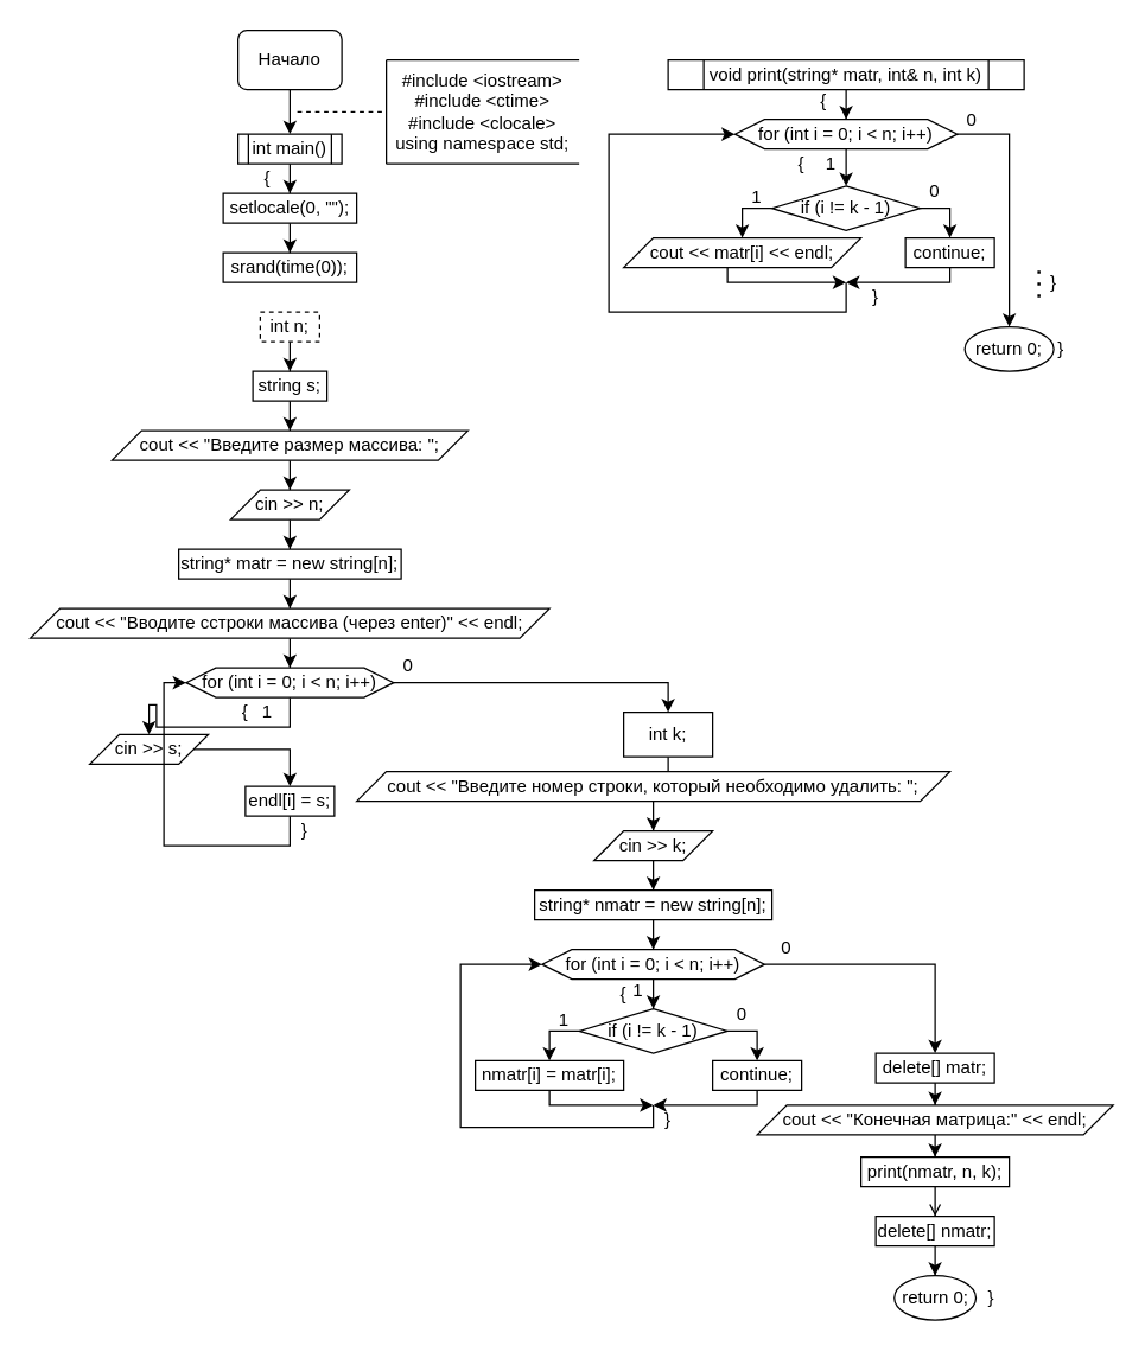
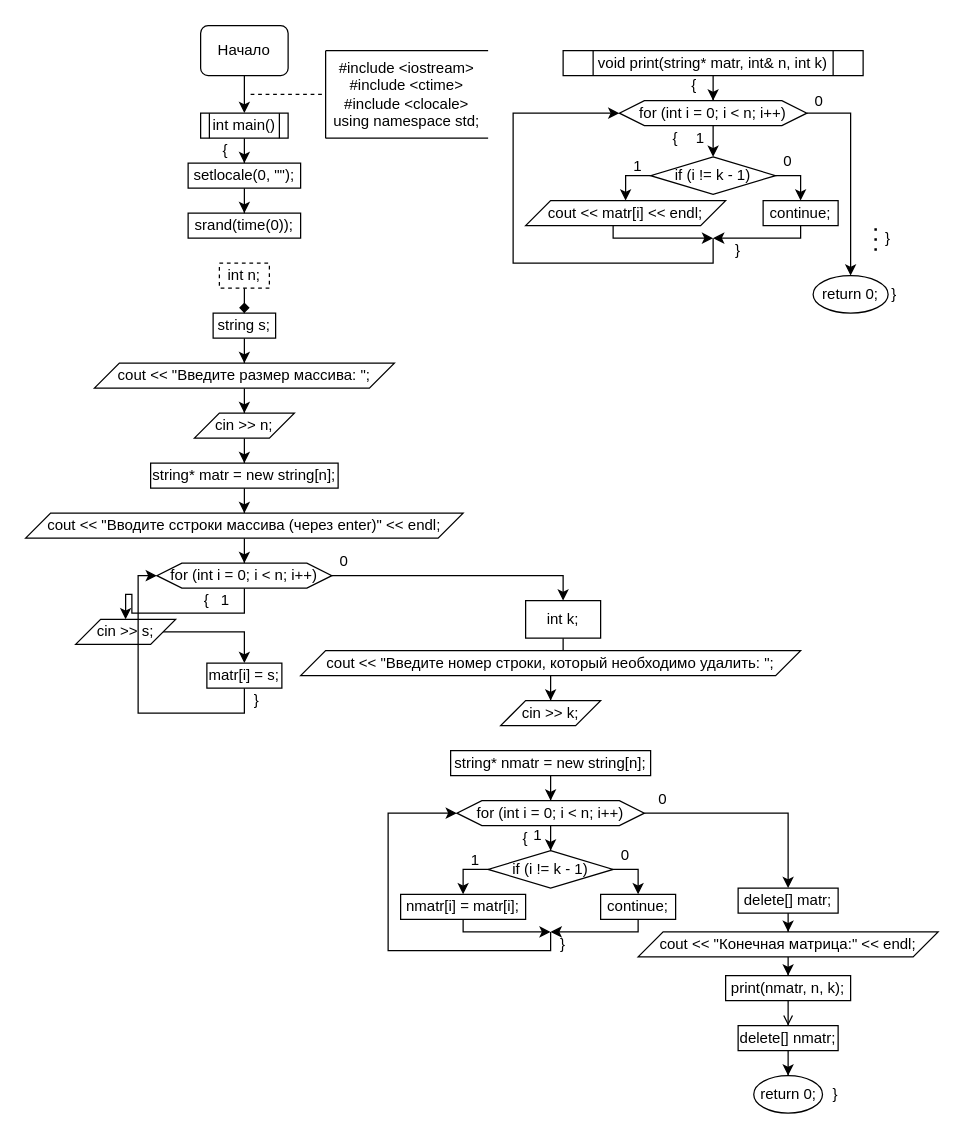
  <mxCell id="0" />
  <mxCell id="1" parent="0" />
  <mxCell id="2" style="edgeStyle=orthogonalEdgeStyle;rounded=0;orthogonalLoop=1;jettySize=auto;html=1;entryX=0.5;entryY=0;entryDx=0;entryDy=0;" edge="1" parent="1" source="3" target="6"><mxGeometry relative="1" as="geometry" /></mxCell>
  <mxCell id="3" value="Начало" style="whiteSpace=wrap;html=1;rounded=1;" vertex="1" parent="1"><mxGeometry x="160" y="20" width="70" height="40" as="geometry" /></mxCell>
  <mxCell id="4" value="&lt;div&gt;#include &amp;lt;iostream&amp;gt;&lt;/div&gt;&lt;div&gt;#include &amp;lt;ctime&amp;gt;&lt;/div&gt;&lt;div&gt;#include &amp;lt;clocale&amp;gt;&lt;/div&gt;&lt;div&gt;using namespace std;&lt;/div&gt;" style="text;html=1;align=center;verticalAlign=middle;whiteSpace=wrap;rounded=0;" vertex="1" parent="1"><mxGeometry x="260" y="40" width="130" height="70" as="geometry" /></mxCell>
  <mxCell id="5" style="edgeStyle=orthogonalEdgeStyle;rounded=0;orthogonalLoop=1;jettySize=auto;html=1;entryX=0.5;entryY=0;entryDx=0;entryDy=0;" edge="1" parent="1" source="6" target="17"><mxGeometry relative="1" as="geometry" /></mxCell>
  <mxCell id="6" value="int main()" style="shape=process;whiteSpace=wrap;html=1;backgroundOutline=1;" vertex="1" parent="1"><mxGeometry x="160" y="90" width="70" height="20" as="geometry" /></mxCell>
  <mxCell id="7" value="" style="endArrow=none;dashed=1;html=1;rounded=0;entryX=0;entryY=0.5;entryDx=0;entryDy=0;" edge="1" parent="1" target="4"><mxGeometry width="50" height="50" relative="1" as="geometry"><mxPoint x="200" y="75" as="sourcePoint" /><mxPoint x="410" y="220" as="targetPoint" /></mxGeometry></mxCell>
  <mxCell id="8" value="" style="endArrow=none;html=1;rounded=0;exitX=0;exitY=1;exitDx=0;exitDy=0;entryX=1;entryY=1;entryDx=0;entryDy=0;" edge="1" parent="1" source="4" target="4"><mxGeometry width="50" height="50" relative="1" as="geometry"><mxPoint x="360" y="270" as="sourcePoint" /><mxPoint x="410" y="220" as="targetPoint" /></mxGeometry></mxCell>
  <mxCell id="9" value="" style="endArrow=none;html=1;rounded=0;entryX=0;entryY=0;entryDx=0;entryDy=0;exitX=1;exitY=0;exitDx=0;exitDy=0;" edge="1" parent="1" source="4" target="4"><mxGeometry width="50" height="50" relative="1" as="geometry"><mxPoint x="280" y="180" as="sourcePoint" /><mxPoint x="330" y="130" as="targetPoint" /></mxGeometry></mxCell>
  <mxCell id="10" value="" style="endArrow=none;html=1;rounded=0;entryX=0;entryY=0;entryDx=0;entryDy=0;exitX=0;exitY=1;exitDx=0;exitDy=0;" edge="1" parent="1" source="4" target="4"><mxGeometry width="50" height="50" relative="1" as="geometry"><mxPoint x="360" y="270" as="sourcePoint" /><mxPoint x="410" y="220" as="targetPoint" /></mxGeometry></mxCell>
  <mxCell id="11" style="edgeStyle=orthogonalEdgeStyle;rounded=0;orthogonalLoop=1;jettySize=auto;html=1;entryX=0.5;entryY=0;entryDx=0;entryDy=0;" edge="1" parent="1" source="12" target="44"><mxGeometry relative="1" as="geometry" /></mxCell>
  <mxCell id="12" value="string s;" style="rounded=0;whiteSpace=wrap;html=1;" vertex="1" parent="1"><mxGeometry x="170" y="250" width="50" height="20" as="geometry" /></mxCell>
- <mxCell id="13" style="edgeStyle=orthogonalEdgeStyle;rounded=0;orthogonalLoop=1;jettySize=auto;html=1;entryX=0.5;entryY=0;entryDx=0;entryDy=0;" edge="1" parent="1" source="14" target="12"><mxGeometry relative="1" as="geometry" /></mxCell>
+ <mxCell id="13" style="edgeStyle=orthogonalEdgeStyle;rounded=0;orthogonalLoop=1;jettySize=auto;html=1;entryX=0.5;entryY=0;entryDx=0;entryDy=0;endArrow=diamond;" edge="1" parent="1" source="14" target="12"><mxGeometry relative="1" as="geometry" /></mxCell>
  <mxCell id="14" value="int n;" style="rounded=0;whiteSpace=wrap;html=1;dashed=1;" vertex="1" parent="1"><mxGeometry x="175" y="210" width="40" height="20" as="geometry" /></mxCell>
  <mxCell id="15" value="srand(time(0));" style="rounded=0;whiteSpace=wrap;html=1;" vertex="1" parent="1"><mxGeometry x="150" y="170" width="90" height="20" as="geometry" /></mxCell>
  <mxCell id="16" style="edgeStyle=orthogonalEdgeStyle;rounded=0;orthogonalLoop=1;jettySize=auto;html=1;" edge="1" parent="1" source="17" target="15"><mxGeometry relative="1" as="geometry" /></mxCell>
  <mxCell id="17" value="setlocale(0, &quot;&quot;);" style="rounded=0;whiteSpace=wrap;html=1;" vertex="1" parent="1"><mxGeometry x="150" y="130" width="90" height="20" as="geometry" /></mxCell>
  <mxCell id="18" style="edgeStyle=orthogonalEdgeStyle;rounded=0;orthogonalLoop=1;jettySize=auto;html=1;entryX=0.5;entryY=0;entryDx=0;entryDy=0;" edge="1" parent="1" source="19" target="22"><mxGeometry relative="1" as="geometry" /></mxCell>
  <mxCell id="19" value="void print(string* matr, int&amp;amp; n, int k)" style="shape=process;whiteSpace=wrap;html=1;backgroundOutline=1;" vertex="1" parent="1"><mxGeometry x="450" y="40" width="240" height="20" as="geometry" /></mxCell>
  <mxCell id="20" style="edgeStyle=orthogonalEdgeStyle;rounded=0;orthogonalLoop=1;jettySize=auto;html=1;entryX=0.5;entryY=0;entryDx=0;entryDy=0;" edge="1" parent="1" source="22" target="25"><mxGeometry relative="1" as="geometry" /></mxCell>
  <mxCell id="21" style="edgeStyle=orthogonalEdgeStyle;rounded=0;orthogonalLoop=1;jettySize=auto;html=1;entryX=0.5;entryY=0;entryDx=0;entryDy=0;" edge="1" parent="1" source="22" target="31"><mxGeometry relative="1" as="geometry" /></mxCell>
  <mxCell id="22" value="for (int i = 0; i &amp;lt; n; i++)" style="shape=hexagon;perimeter=hexagonPerimeter2;whiteSpace=wrap;html=1;fixedSize=1;" vertex="1" parent="1"><mxGeometry x="495" y="80" width="150" height="20" as="geometry" /></mxCell>
  <mxCell id="23" style="edgeStyle=orthogonalEdgeStyle;rounded=0;orthogonalLoop=1;jettySize=auto;html=1;entryX=0.5;entryY=0;entryDx=0;entryDy=0;" edge="1" parent="1" source="25" target="29"><mxGeometry relative="1" as="geometry"><Array as="points"><mxPoint x="500" y="140" /></Array></mxGeometry></mxCell>
  <mxCell id="24" style="edgeStyle=orthogonalEdgeStyle;rounded=0;orthogonalLoop=1;jettySize=auto;html=1;entryX=0.5;entryY=0;entryDx=0;entryDy=0;" edge="1" parent="1" source="25" target="27"><mxGeometry relative="1" as="geometry"><Array as="points"><mxPoint x="640" y="140" /></Array></mxGeometry></mxCell>
  <mxCell id="25" value="if (i != k - 1)" style="rhombus;whiteSpace=wrap;html=1;" vertex="1" parent="1"><mxGeometry x="520" y="125" width="100" height="30" as="geometry" /></mxCell>
  <mxCell id="26" style="edgeStyle=orthogonalEdgeStyle;rounded=0;orthogonalLoop=1;jettySize=auto;html=1;" edge="1" parent="1" source="27"><mxGeometry relative="1" as="geometry"><mxPoint x="570" y="190" as="targetPoint" /><Array as="points"><mxPoint x="640" y="190" /><mxPoint x="570" y="190" /></Array></mxGeometry></mxCell>
  <mxCell id="27" value="continue;" style="rounded=0;whiteSpace=wrap;html=1;" vertex="1" parent="1"><mxGeometry x="610" y="160" width="60" height="20" as="geometry" /></mxCell>
  <mxCell id="28" style="edgeStyle=orthogonalEdgeStyle;rounded=0;orthogonalLoop=1;jettySize=auto;html=1;" edge="1" parent="1" source="29"><mxGeometry relative="1" as="geometry"><mxPoint x="570" y="190" as="targetPoint" /><Array as="points"><mxPoint x="490" y="190" /><mxPoint x="570" y="190" /></Array></mxGeometry></mxCell>
  <mxCell id="29" value="cout &amp;lt;&amp;lt; matr[i] &amp;lt;&amp;lt; endl;" style="shape=parallelogram;perimeter=parallelogramPerimeter;whiteSpace=wrap;html=1;fixedSize=1;" vertex="1" parent="1"><mxGeometry x="420" y="160" width="160" height="20" as="geometry" /></mxCell>
  <mxCell id="30" value="" style="endArrow=classic;html=1;rounded=0;entryX=0;entryY=0.5;entryDx=0;entryDy=0;" edge="1" parent="1" target="22"><mxGeometry width="50" height="50" relative="1" as="geometry"><mxPoint x="570" y="190" as="sourcePoint" /><mxPoint x="440" y="90" as="targetPoint" /><Array as="points"><mxPoint x="570" y="210" /><mxPoint x="410" y="210" /><mxPoint x="410" y="90" /></Array></mxGeometry></mxCell>
  <mxCell id="31" value="return 0;" style="ellipse;whiteSpace=wrap;html=1;" vertex="1" parent="1"><mxGeometry x="650" y="220" width="60" height="30" as="geometry" /></mxCell>
  <mxCell id="32" value="{" style="text;html=1;align=center;verticalAlign=middle;whiteSpace=wrap;rounded=0;" vertex="1" parent="1"><mxGeometry x="550" y="55" width="10" height="25" as="geometry" /></mxCell>
  <mxCell id="33" value="{" style="text;html=1;align=center;verticalAlign=middle;whiteSpace=wrap;rounded=0;" vertex="1" parent="1"><mxGeometry x="530" y="100" width="20" height="20" as="geometry" /></mxCell>
  <mxCell id="34" value="}" style="text;html=1;align=center;verticalAlign=middle;whiteSpace=wrap;rounded=0;" vertex="1" parent="1"><mxGeometry x="580" y="190" width="20" height="20" as="geometry" /></mxCell>
  <mxCell id="35" value="}" style="text;html=1;align=center;verticalAlign=middle;whiteSpace=wrap;rounded=0;" vertex="1" parent="1"><mxGeometry x="710" y="225" width="10" height="20" as="geometry" /></mxCell>
  <mxCell id="36" value="}" style="text;html=1;align=center;verticalAlign=middle;whiteSpace=wrap;rounded=0;" vertex="1" parent="1"><mxGeometry x="700" y="180" width="20" height="20" as="geometry" /></mxCell>
  <mxCell id="37" value="" style="endArrow=none;dashed=1;html=1;dashPattern=1 3;strokeWidth=2;rounded=0;entryX=0;entryY=0;entryDx=0;entryDy=0;exitX=0;exitY=1;exitDx=0;exitDy=0;" edge="1" parent="1" source="36" target="36"><mxGeometry width="50" height="50" relative="1" as="geometry"><mxPoint x="660" y="190" as="sourcePoint" /><mxPoint x="710" y="140" as="targetPoint" /></mxGeometry></mxCell>
  <mxCell id="38" value="1" style="text;html=1;align=center;verticalAlign=middle;whiteSpace=wrap;rounded=0;" vertex="1" parent="1"><mxGeometry x="550" y="102.5" width="20" height="15" as="geometry" /></mxCell>
  <mxCell id="39" value="1" style="text;html=1;align=center;verticalAlign=middle;whiteSpace=wrap;rounded=0;" vertex="1" parent="1"><mxGeometry x="500" y="125" width="20" height="15" as="geometry" /></mxCell>
  <mxCell id="40" value="0" style="text;html=1;align=center;verticalAlign=middle;whiteSpace=wrap;rounded=0;" vertex="1" parent="1"><mxGeometry x="645" y="72.5" width="20" height="17.5" as="geometry" /></mxCell>
  <mxCell id="41" value="0" style="text;html=1;align=center;verticalAlign=middle;whiteSpace=wrap;rounded=0;" vertex="1" parent="1"><mxGeometry x="620" y="120" width="20" height="17.5" as="geometry" /></mxCell>
  <mxCell id="42" value="{" style="text;html=1;align=center;verticalAlign=middle;whiteSpace=wrap;rounded=0;" vertex="1" parent="1"><mxGeometry x="170" y="110" width="20" height="20" as="geometry" /></mxCell>
  <mxCell id="43" style="edgeStyle=orthogonalEdgeStyle;rounded=0;orthogonalLoop=1;jettySize=auto;html=1;entryX=0.5;entryY=0;entryDx=0;entryDy=0;" edge="1" parent="1" source="44" target="46"><mxGeometry relative="1" as="geometry" /></mxCell>
  <mxCell id="44" value="cout &amp;lt;&amp;lt; &quot;Введите размер массива: &quot;;" style="shape=parallelogram;perimeter=parallelogramPerimeter;whiteSpace=wrap;html=1;fixedSize=1;" vertex="1" parent="1"><mxGeometry x="75" y="290" width="240" height="20" as="geometry" /></mxCell>
  <mxCell id="45" style="edgeStyle=orthogonalEdgeStyle;rounded=0;orthogonalLoop=1;jettySize=auto;html=1;entryX=0.5;entryY=0;entryDx=0;entryDy=0;" edge="1" parent="1" source="46" target="48"><mxGeometry relative="1" as="geometry" /></mxCell>
  <mxCell id="46" value="cin &amp;gt;&amp;gt; n;" style="shape=parallelogram;perimeter=parallelogramPerimeter;whiteSpace=wrap;html=1;fixedSize=1;" vertex="1" parent="1"><mxGeometry x="155" y="330" width="80" height="20" as="geometry" /></mxCell>
  <mxCell id="47" style="edgeStyle=orthogonalEdgeStyle;rounded=0;orthogonalLoop=1;jettySize=auto;html=1;entryX=0.5;entryY=0;entryDx=0;entryDy=0;" edge="1" parent="1" source="48" target="50"><mxGeometry relative="1" as="geometry" /></mxCell>
  <mxCell id="48" value="string* matr = new string[n];" style="rounded=0;whiteSpace=wrap;html=1;" vertex="1" parent="1"><mxGeometry x="120" y="370" width="150" height="20" as="geometry" /></mxCell>
  <mxCell id="49" style="edgeStyle=orthogonalEdgeStyle;rounded=0;orthogonalLoop=1;jettySize=auto;html=1;entryX=0.5;entryY=0;entryDx=0;entryDy=0;" edge="1" parent="1" source="50" target="53"><mxGeometry relative="1" as="geometry" /></mxCell>
  <mxCell id="50" value="cout &amp;lt;&amp;lt; &quot;Вводите сстроки массива (через enter)&quot; &amp;lt;&amp;lt; endl;" style="shape=parallelogram;perimeter=parallelogramPerimeter;whiteSpace=wrap;html=1;fixedSize=1;" vertex="1" parent="1"><mxGeometry x="20" y="410" width="350" height="20" as="geometry" /></mxCell>
  <mxCell id="51" style="edgeStyle=orthogonalEdgeStyle;rounded=0;orthogonalLoop=1;jettySize=auto;html=1;" edge="1" parent="1" source="53" target="55"><mxGeometry relative="1" as="geometry" /></mxCell>
  <mxCell id="52" style="edgeStyle=orthogonalEdgeStyle;rounded=0;orthogonalLoop=1;jettySize=auto;html=1;entryX=0.5;entryY=0;entryDx=0;entryDy=0;" edge="1" parent="1" source="53" target="63"><mxGeometry relative="1" as="geometry" /></mxCell>
  <mxCell id="53" value="for (int i = 0; i &amp;lt; n; i++)" style="shape=hexagon;perimeter=hexagonPerimeter2;whiteSpace=wrap;html=1;fixedSize=1;" vertex="1" parent="1"><mxGeometry x="125" y="450" width="140" height="20" as="geometry" /></mxCell>
  <mxCell id="54" style="edgeStyle=orthogonalEdgeStyle;rounded=0;orthogonalLoop=1;jettySize=auto;html=1;entryX=0.5;entryY=0;entryDx=0;entryDy=0;" edge="1" parent="1" source="55" target="57"><mxGeometry relative="1" as="geometry" /></mxCell>
  <mxCell id="55" value="cin &amp;gt;&amp;gt; s;" style="shape=parallelogram;perimeter=parallelogramPerimeter;whiteSpace=wrap;html=1;fixedSize=1;" vertex="1" parent="1"><mxGeometry x="60" y="495" width="80" height="20" as="geometry" /></mxCell>
  <mxCell id="56" style="edgeStyle=orthogonalEdgeStyle;rounded=0;orthogonalLoop=1;jettySize=auto;html=1;entryX=0;entryY=0.5;entryDx=0;entryDy=0;" edge="1" parent="1" source="57" target="53"><mxGeometry relative="1" as="geometry"><mxPoint x="100" y="470" as="targetPoint" /><Array as="points"><mxPoint x="195" y="570" /><mxPoint x="110" y="570" /><mxPoint x="110" y="460" /></Array></mxGeometry></mxCell>
- <mxCell id="57" value="endl[i] = s;" style="rounded=0;whiteSpace=wrap;html=1;" vertex="1" parent="1"><mxGeometry x="165" y="530" width="60" height="20" as="geometry" /></mxCell>
+ <mxCell id="57" value="matr[i] = s;" style="rounded=0;whiteSpace=wrap;html=1;" vertex="1" parent="1"><mxGeometry x="165" y="530" width="60" height="20" as="geometry" /></mxCell>
  <mxCell id="58" value="{" style="text;html=1;align=center;verticalAlign=middle;whiteSpace=wrap;rounded=0;" vertex="1" parent="1"><mxGeometry x="155" y="470" width="20" height="20" as="geometry" /></mxCell>
  <mxCell id="59" value="1" style="text;html=1;align=center;verticalAlign=middle;whiteSpace=wrap;rounded=0;" vertex="1" parent="1"><mxGeometry x="170" y="472.5" width="20" height="15" as="geometry" /></mxCell>
  <mxCell id="60" value="}" style="text;html=1;align=center;verticalAlign=middle;whiteSpace=wrap;rounded=0;" vertex="1" parent="1"><mxGeometry x="195" y="550" width="20" height="20" as="geometry" /></mxCell>
  <mxCell id="61" value="0" style="text;html=1;align=center;verticalAlign=middle;whiteSpace=wrap;rounded=0;" vertex="1" parent="1"><mxGeometry x="265" y="440" width="20" height="17.5" as="geometry" /></mxCell>
  <mxCell id="62" style="edgeStyle=orthogonalEdgeStyle;rounded=0;orthogonalLoop=1;jettySize=auto;html=1;entryX=0.5;entryY=0;entryDx=0;entryDy=0;" edge="1" parent="1" source="63" target="65"><mxGeometry relative="1" as="geometry" /></mxCell>
  <mxCell id="63" value="int k;" style="rounded=0;whiteSpace=wrap;html=1;" vertex="1" parent="1"><mxGeometry x="420" y="480" width="60" height="30" as="geometry" /></mxCell>
  <mxCell id="64" style="edgeStyle=orthogonalEdgeStyle;rounded=0;orthogonalLoop=1;jettySize=auto;html=1;entryX=0.5;entryY=0;entryDx=0;entryDy=0;" edge="1" parent="1" source="65" target="67"><mxGeometry relative="1" as="geometry" /></mxCell>
  <mxCell id="65" value="cout &amp;lt;&amp;lt; &quot;Введите номер строки, который необходимо удалить: &quot;;" style="shape=parallelogram;perimeter=parallelogramPerimeter;whiteSpace=wrap;html=1;fixedSize=1;" vertex="1" parent="1"><mxGeometry x="240" y="520" width="400" height="20" as="geometry" /></mxCell>
- <mxCell id="66" style="edgeStyle=orthogonalEdgeStyle;rounded=0;orthogonalLoop=1;jettySize=auto;html=1;entryX=0.5;entryY=0;entryDx=0;entryDy=0;" edge="1" parent="1" source="67" target="69"><mxGeometry relative="1" as="geometry" /></mxCell>
  <mxCell id="67" value="cin &amp;gt;&amp;gt; k;" style="shape=parallelogram;perimeter=parallelogramPerimeter;whiteSpace=wrap;html=1;fixedSize=1;" vertex="1" parent="1"><mxGeometry x="400" y="560" width="80" height="20" as="geometry" /></mxCell>
  <mxCell id="68" style="edgeStyle=orthogonalEdgeStyle;rounded=0;orthogonalLoop=1;jettySize=auto;html=1;" edge="1" parent="1" source="69" target="72"><mxGeometry relative="1" as="geometry" /></mxCell>
  <mxCell id="69" value="string* nmatr = new string[n];" style="rounded=0;whiteSpace=wrap;html=1;" vertex="1" parent="1"><mxGeometry x="360" y="600" width="160" height="20" as="geometry" /></mxCell>
  <mxCell id="70" style="edgeStyle=orthogonalEdgeStyle;rounded=0;orthogonalLoop=1;jettySize=auto;html=1;entryX=0.5;entryY=0;entryDx=0;entryDy=0;" edge="1" parent="1" source="72" target="75"><mxGeometry relative="1" as="geometry" /></mxCell>
  <mxCell id="71" style="edgeStyle=orthogonalEdgeStyle;rounded=0;orthogonalLoop=1;jettySize=auto;html=1;" edge="1" parent="1" source="72" target="88"><mxGeometry relative="1" as="geometry" /></mxCell>
  <mxCell id="72" value="for (int i = 0; i &amp;lt; n; i++)" style="shape=hexagon;perimeter=hexagonPerimeter2;whiteSpace=wrap;html=1;fixedSize=1;" vertex="1" parent="1"><mxGeometry x="365" y="640" width="150" height="20" as="geometry" /></mxCell>
  <mxCell id="73" style="edgeStyle=orthogonalEdgeStyle;rounded=0;orthogonalLoop=1;jettySize=auto;html=1;entryX=0.5;entryY=0;entryDx=0;entryDy=0;" edge="1" source="75" target="83" parent="1"><mxGeometry relative="1" as="geometry"><mxPoint x="370" y="715" as="targetPoint" /><Array as="points"><mxPoint x="370" y="695.5" /></Array></mxGeometry></mxCell>
  <mxCell id="74" style="edgeStyle=orthogonalEdgeStyle;rounded=0;orthogonalLoop=1;jettySize=auto;html=1;entryX=0.5;entryY=0;entryDx=0;entryDy=0;" edge="1" source="75" target="77" parent="1"><mxGeometry relative="1" as="geometry"><Array as="points"><mxPoint x="510" y="695" /></Array></mxGeometry></mxCell>
  <mxCell id="75" value="if (i != k - 1)" style="rhombus;whiteSpace=wrap;html=1;" vertex="1" parent="1"><mxGeometry x="390" y="680" width="100" height="30" as="geometry" /></mxCell>
  <mxCell id="76" style="edgeStyle=orthogonalEdgeStyle;rounded=0;orthogonalLoop=1;jettySize=auto;html=1;" edge="1" source="77" parent="1"><mxGeometry relative="1" as="geometry"><mxPoint x="440" y="745" as="targetPoint" /><Array as="points"><mxPoint x="510" y="745" /><mxPoint x="440" y="745" /></Array></mxGeometry></mxCell>
  <mxCell id="77" value="continue;" style="rounded=0;whiteSpace=wrap;html=1;" vertex="1" parent="1"><mxGeometry x="480" y="715" width="60" height="20" as="geometry" /></mxCell>
  <mxCell id="78" value="}" style="text;html=1;align=center;verticalAlign=middle;whiteSpace=wrap;rounded=0;" vertex="1" parent="1"><mxGeometry x="440" y="745" width="20" height="20" as="geometry" /></mxCell>
  <mxCell id="79" value="1" style="text;html=1;align=center;verticalAlign=middle;whiteSpace=wrap;rounded=0;" vertex="1" parent="1"><mxGeometry x="420" y="660" width="20" height="15" as="geometry" /></mxCell>
  <mxCell id="80" value="1" style="text;html=1;align=center;verticalAlign=middle;whiteSpace=wrap;rounded=0;" vertex="1" parent="1"><mxGeometry x="370" y="680" width="20" height="15" as="geometry" /></mxCell>
  <mxCell id="81" value="0" style="text;html=1;align=center;verticalAlign=middle;whiteSpace=wrap;rounded=0;" vertex="1" parent="1"><mxGeometry x="490" y="675" width="20" height="17.5" as="geometry" /></mxCell>
  <mxCell id="82" style="edgeStyle=orthogonalEdgeStyle;rounded=0;orthogonalLoop=1;jettySize=auto;html=1;" edge="1" parent="1"><mxGeometry relative="1" as="geometry"><mxPoint x="440" y="745" as="targetPoint" /><mxPoint x="370" y="732.5" as="sourcePoint" /><Array as="points"><mxPoint x="370" y="745" /></Array></mxGeometry></mxCell>
  <mxCell id="83" value="nmatr[i] = matr[i];" style="rounded=0;whiteSpace=wrap;html=1;" vertex="1" parent="1"><mxGeometry x="320" y="715" width="100" height="20" as="geometry" /></mxCell>
  <mxCell id="84" value="{" style="text;html=1;align=center;verticalAlign=middle;whiteSpace=wrap;rounded=0;" vertex="1" parent="1"><mxGeometry x="410" y="660" width="20" height="20" as="geometry" /></mxCell>
  <mxCell id="85" value="0" style="text;html=1;align=center;verticalAlign=middle;whiteSpace=wrap;rounded=0;" vertex="1" parent="1"><mxGeometry x="520" y="630" width="20" height="17.5" as="geometry" /></mxCell>
  <mxCell id="86" value="" style="endArrow=classic;html=1;rounded=0;entryX=0;entryY=0.5;entryDx=0;entryDy=0;" edge="1" parent="1" target="72"><mxGeometry width="50" height="50" relative="1" as="geometry"><mxPoint x="440" y="745" as="sourcePoint" /><mxPoint x="320" y="640" as="targetPoint" /><Array as="points"><mxPoint x="440" y="760" /><mxPoint x="310" y="760" /><mxPoint x="310" y="650" /></Array></mxGeometry></mxCell>
  <mxCell id="87" style="edgeStyle=orthogonalEdgeStyle;rounded=0;orthogonalLoop=1;jettySize=auto;html=1;entryX=0.5;entryY=0;entryDx=0;entryDy=0;" edge="1" parent="1" source="88" target="90"><mxGeometry relative="1" as="geometry" /></mxCell>
  <mxCell id="88" value="delete[] matr;" style="rounded=0;whiteSpace=wrap;html=1;" vertex="1" parent="1"><mxGeometry x="590" y="710" width="80" height="20" as="geometry" /></mxCell>
  <mxCell id="89" style="edgeStyle=orthogonalEdgeStyle;rounded=0;orthogonalLoop=1;jettySize=auto;html=1;entryX=0.5;entryY=0;entryDx=0;entryDy=0;" edge="1" parent="1" source="90" target="92"><mxGeometry relative="1" as="geometry" /></mxCell>
  <mxCell id="90" value="cout &amp;lt;&amp;lt; &quot;Конечная матрица:&quot; &amp;lt;&amp;lt; endl;" style="shape=parallelogram;perimeter=parallelogramPerimeter;whiteSpace=wrap;html=1;fixedSize=1;" vertex="1" parent="1"><mxGeometry x="510" y="745" width="240" height="20" as="geometry" /></mxCell>
  <mxCell id="91" style="edgeStyle=orthogonalEdgeStyle;rounded=0;orthogonalLoop=1;jettySize=auto;html=1;entryX=0.5;entryY=0;entryDx=0;entryDy=0;endArrow=open;" edge="1" parent="1" source="92" target="94"><mxGeometry relative="1" as="geometry" /></mxCell>
  <mxCell id="92" value="print(nmatr, n, k);" style="rounded=0;whiteSpace=wrap;html=1;" vertex="1" parent="1"><mxGeometry x="580" y="780" width="100" height="20" as="geometry" /></mxCell>
  <mxCell id="93" style="edgeStyle=orthogonalEdgeStyle;rounded=0;orthogonalLoop=1;jettySize=auto;html=1;entryX=0.5;entryY=0;entryDx=0;entryDy=0;" edge="1" parent="1" source="94" target="95"><mxGeometry relative="1" as="geometry" /></mxCell>
  <mxCell id="94" value="delete[] nmatr;" style="rounded=0;whiteSpace=wrap;html=1;" vertex="1" parent="1"><mxGeometry x="590" y="820" width="80" height="20" as="geometry" /></mxCell>
  <mxCell id="95" value="return 0;" style="ellipse;whiteSpace=wrap;html=1;" vertex="1" parent="1"><mxGeometry x="602.5" y="860" width="55" height="30" as="geometry" /></mxCell>
  <mxCell id="96" value="}" style="text;html=1;align=center;verticalAlign=middle;whiteSpace=wrap;rounded=0;" vertex="1" parent="1"><mxGeometry x="657.5" y="865" width="20" height="20" as="geometry" /></mxCell>
